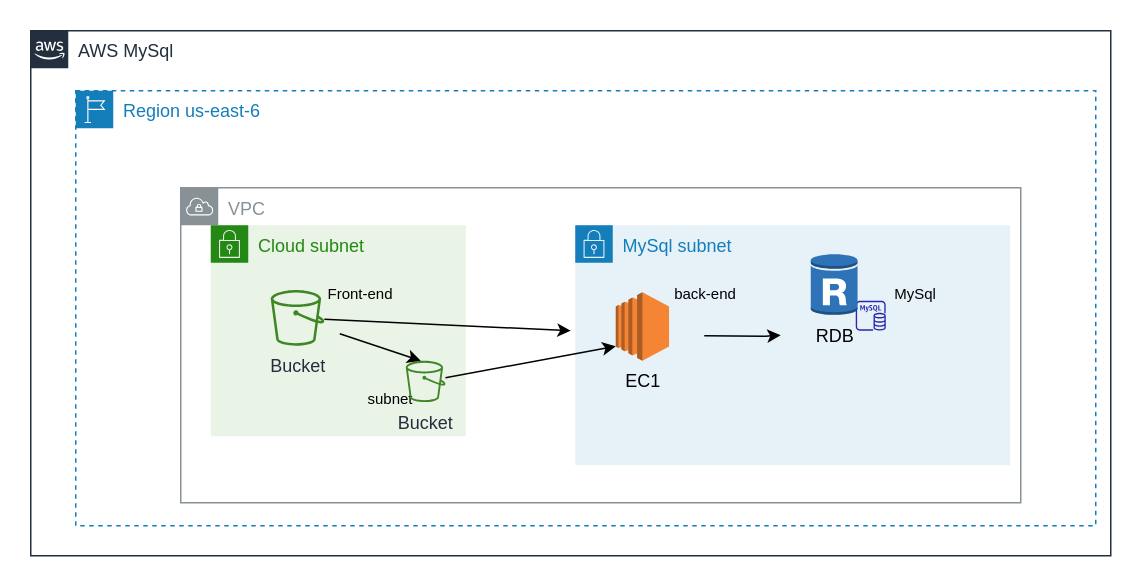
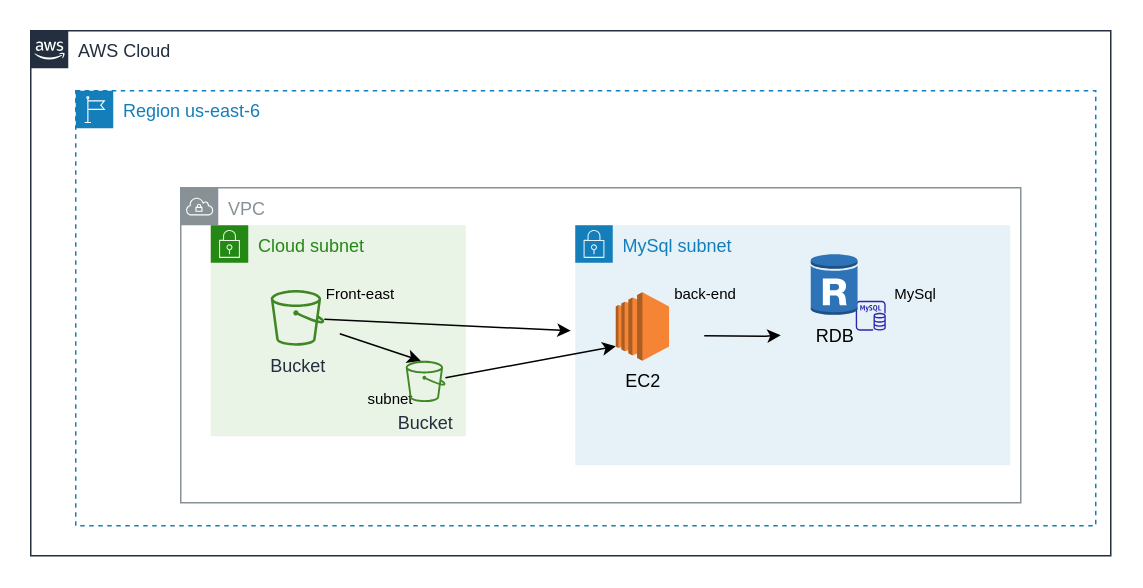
  <mxCell id="0" />
  <mxCell id="1" parent="0" />
- <mxCell id="2" value="AWS MySql" style="points=[[0,0],[0.25,0],[0.5,0],[0.75,0],[1,0],[1,0.25],[1,0.5],[1,0.75],[1,1],[0.75,1],[0.5,1],[0.25,1],[0,1],[0,0.75],[0,0.5],[0,0.25]];outlineConnect=0;gradientColor=none;html=1;whiteSpace=wrap;fontSize=12;fontStyle=0;container=1;pointerEvents=0;collapsible=0;recursiveResize=0;shape=mxgraph.aws4.group;grIcon=mxgraph.aws4.group_aws_cloud_alt;strokeColor=#232F3E;fillColor=none;verticalAlign=top;align=left;spacingLeft=30;fontColor=#232F3E;dashed=0;" parent="1" vertex="1"><mxGeometry x="20" y="20" width="720" height="350" as="geometry" /></mxCell>
+ <mxCell id="2" value="AWS Cloud" style="points=[[0,0],[0.25,0],[0.5,0],[0.75,0],[1,0],[1,0.25],[1,0.5],[1,0.75],[1,1],[0.75,1],[0.5,1],[0.25,1],[0,1],[0,0.75],[0,0.5],[0,0.25]];outlineConnect=0;gradientColor=none;html=1;whiteSpace=wrap;fontSize=12;fontStyle=0;container=1;pointerEvents=0;collapsible=0;recursiveResize=0;shape=mxgraph.aws4.group;grIcon=mxgraph.aws4.group_aws_cloud_alt;strokeColor=#232F3E;fillColor=none;verticalAlign=top;align=left;spacingLeft=30;fontColor=#232F3E;dashed=0;" parent="1" vertex="1"><mxGeometry x="20" y="20" width="720" height="350" as="geometry" /></mxCell>
  <mxCell id="3" value="Region us-east-6" style="points=[[0,0],[0.25,0],[0.5,0],[0.75,0],[1,0],[1,0.25],[1,0.5],[1,0.75],[1,1],[0.75,1],[0.5,1],[0.25,1],[0,1],[0,0.75],[0,0.5],[0,0.25]];outlineConnect=0;gradientColor=none;html=1;whiteSpace=wrap;fontSize=12;fontStyle=0;container=1;pointerEvents=0;collapsible=0;recursiveResize=0;shape=mxgraph.aws4.group;grIcon=mxgraph.aws4.group_region;strokeColor=#147EBA;fillColor=none;verticalAlign=top;align=left;spacingLeft=30;fontColor=#147EBA;dashed=1;" parent="1" vertex="1"><mxGeometry x="50" y="60" width="680" height="290" as="geometry" /></mxCell>
  <mxCell id="4" value="VPC" style="sketch=0;outlineConnect=0;gradientColor=none;html=1;whiteSpace=wrap;fontSize=12;fontStyle=0;shape=mxgraph.aws4.group;grIcon=mxgraph.aws4.group_vpc;strokeColor=#879196;fillColor=none;verticalAlign=top;align=left;spacingLeft=30;fontColor=#879196;dashed=0;" parent="3" vertex="1"><mxGeometry x="70" y="64.63" width="560" height="210" as="geometry" /></mxCell>
  <mxCell id="5" value="MySql subnet" style="points=[[0,0],[0.25,0],[0.5,0],[0.75,0],[1,0],[1,0.25],[1,0.5],[1,0.75],[1,1],[0.75,1],[0.5,1],[0.25,1],[0,1],[0,0.75],[0,0.5],[0,0.25]];outlineConnect=0;gradientColor=none;html=1;whiteSpace=wrap;fontSize=12;fontStyle=0;container=1;pointerEvents=0;collapsible=0;recursiveResize=0;shape=mxgraph.aws4.group;grIcon=mxgraph.aws4.group_security_group;grStroke=0;strokeColor=#147EBA;fillColor=#E6F2F8;verticalAlign=top;align=left;spacingLeft=30;fontColor=#147EBA;dashed=0;" parent="3" vertex="1"><mxGeometry x="333" y="89.63" width="290" height="160" as="geometry" /></mxCell>
  <mxCell id="6" value="" style="endArrow=classic;html=1;rounded=0;" parent="5" edge="1"><mxGeometry width="50" height="50" relative="1" as="geometry"><mxPoint x="86" y="73.64" as="sourcePoint" /><mxPoint x="137" y="73.37" as="targetPoint" /><Array as="points"><mxPoint x="127" y="73.98" /></Array></mxGeometry></mxCell>
  <mxCell id="7" value="" style="sketch=0;outlineConnect=0;fontColor=#232F3E;gradientColor=none;fillColor=#2E27AD;strokeColor=none;dashed=0;verticalLabelPosition=bottom;verticalAlign=top;align=center;html=1;fontSize=12;fontStyle=0;aspect=fixed;pointerEvents=1;shape=mxgraph.aws4.rds_mysql_instance;" parent="5" vertex="1"><mxGeometry x="187" y="50.37" width="20" height="20" as="geometry" /></mxCell>
  <mxCell id="8" value="Cloud subnet" style="points=[[0,0],[0.25,0],[0.5,0],[0.75,0],[1,0],[1,0.25],[1,0.5],[1,0.75],[1,1],[0.75,1],[0.5,1],[0.25,1],[0,1],[0,0.75],[0,0.5],[0,0.25]];outlineConnect=0;gradientColor=none;html=1;whiteSpace=wrap;fontSize=12;fontStyle=0;container=1;pointerEvents=0;collapsible=0;recursiveResize=0;shape=mxgraph.aws4.group;grIcon=mxgraph.aws4.group_security_group;grStroke=0;strokeColor=#248814;fillColor=#E9F3E6;verticalAlign=top;align=left;spacingLeft=30;fontColor=#248814;dashed=0;" parent="3" vertex="1"><mxGeometry x="90" y="89.63" width="170" height="140.75" as="geometry" /></mxCell>
- <mxCell id="9" value="&lt;font style=&quot;font-size: 10px;&quot;&gt;Front-end&lt;/font&gt;" style="text;html=1;strokeColor=none;fillColor=none;align=center;verticalAlign=middle;whiteSpace=wrap;rounded=0;" parent="8" vertex="1"><mxGeometry x="70" y="30.37" width="60" height="30" as="geometry" /></mxCell>
+ <mxCell id="9" value="&lt;font style=&quot;font-size: 10px;&quot;&gt;Front-east&lt;/font&gt;" style="text;html=1;strokeColor=none;fillColor=none;align=center;verticalAlign=middle;whiteSpace=wrap;rounded=0;" parent="8" vertex="1"><mxGeometry x="70" y="30.37" width="60" height="30" as="geometry" /></mxCell>
  <mxCell id="10" value="RDB" style="outlineConnect=0;dashed=0;verticalLabelPosition=bottom;verticalAlign=top;align=center;html=1;shape=mxgraph.aws3.rds_db_instance_read_replica;fillColor=#2E73B8;gradientColor=none;" parent="3" vertex="1"><mxGeometry x="490" y="108.33" width="31.25" height="41.67" as="geometry" /></mxCell>
- <mxCell id="11" value="EC1" style="outlineConnect=0;dashed=0;verticalLabelPosition=bottom;verticalAlign=top;align=center;html=1;shape=mxgraph.aws3.ec2;fillColor=#F58534;gradientColor=none;" parent="3" vertex="1"><mxGeometry x="360" y="134.26" width="35.53" height="45.74" as="geometry" /></mxCell>
+ <mxCell id="11" value="EC2" style="outlineConnect=0;dashed=0;verticalLabelPosition=bottom;verticalAlign=top;align=center;html=1;shape=mxgraph.aws3.ec2;fillColor=#F58534;gradientColor=none;" parent="3" vertex="1"><mxGeometry x="360" y="134.26" width="35.53" height="45.74" as="geometry" /></mxCell>
  <mxCell id="12" value="&lt;font style=&quot;font-size: 10px;&quot;&gt;back-end&lt;/font&gt;" style="text;html=1;strokeColor=none;fillColor=none;align=center;verticalAlign=middle;whiteSpace=wrap;rounded=0;" parent="3" vertex="1"><mxGeometry x="390" y="120" width="60" height="30" as="geometry" /></mxCell>
  <mxCell id="13" value="&lt;font style=&quot;font-size: 10px;&quot;&gt;MySql&lt;/font&gt;" style="text;html=1;strokeColor=none;fillColor=none;align=center;verticalAlign=middle;whiteSpace=wrap;rounded=0;" parent="3" vertex="1"><mxGeometry x="530" y="120.0" width="60" height="30" as="geometry" /></mxCell>
  <mxCell id="14" value="&lt;span style=&quot;font-size: 10px;&quot;&gt;subnet&lt;/span&gt;" style="text;html=1;strokeColor=none;fillColor=none;align=center;verticalAlign=middle;whiteSpace=wrap;rounded=0;" parent="3" vertex="1"><mxGeometry x="180" y="190" width="60" height="30" as="geometry" /></mxCell>
  <mxCell id="15" value="Bucket" style="sketch=0;outlineConnect=0;fontColor=#232F3E;gradientColor=none;fillColor=#3F8624;strokeColor=none;dashed=0;verticalLabelPosition=bottom;verticalAlign=top;align=center;html=1;fontSize=12;fontStyle=0;aspect=fixed;pointerEvents=1;shape=mxgraph.aws4.bucket;" parent="3" vertex="1"><mxGeometry x="130" y="132.83" width="35.74" height="37.17" as="geometry" /></mxCell>
  <mxCell id="16" value="" style="endArrow=classic;html=1;rounded=0;entryX=0;entryY=0.79;entryDx=0;entryDy=0;entryPerimeter=0;" parent="3" edge="1" target="11" source="17"><mxGeometry width="50" height="50" relative="1" as="geometry"><mxPoint x="510" y="170" as="sourcePoint" /><mxPoint x="521.25" y="207.885" as="targetPoint" /><Array as="points" /></mxGeometry></mxCell>
  <mxCell id="17" value="Bucket" style="sketch=0;outlineConnect=0;fontColor=#232F3E;gradientColor=none;fillColor=#3F8624;strokeColor=none;dashed=0;verticalLabelPosition=bottom;verticalAlign=top;align=center;html=1;fontSize=12;fontStyle=0;aspect=fixed;pointerEvents=1;shape=mxgraph.aws4.bucket;" parent="3" vertex="1"><mxGeometry x="220" y="180" width="26.48" height="27.54" as="geometry" /></mxCell>
  <mxCell id="18" value="" style="endArrow=classic;html=1;rounded=0;" parent="1" source="15" edge="1"><mxGeometry width="50" height="50" relative="1" as="geometry"><mxPoint x="310" y="220" as="sourcePoint" /><mxPoint x="380" y="220" as="targetPoint" /></mxGeometry></mxCell>
  <mxCell id="19" value="" style="endArrow=classic;html=1;rounded=0;" edge="1" parent="1"><mxGeometry width="50" height="50" relative="1" as="geometry"><mxPoint x="226" y="222" as="sourcePoint" /><mxPoint x="280" y="240" as="targetPoint" /></mxGeometry></mxCell>
